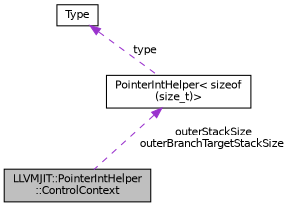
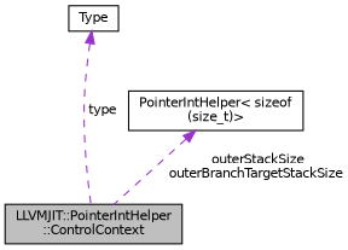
  digraph {
    node [color=black fillcolor=white fontname=Helvetica fontsize=10 shape=record style=filled]
    edge [color=darkorchid3 dir=back fontname=Helvetica fontsize=10 labelfontname=Helvetica labelfontsize=10 style=dashed]
    n1 [fillcolor=grey75 fontcolor=black height=0.2 label="LLVMJIT::PointerIntHelper\l::ControlContext" width=0.4]
    n2 [height=0.2 label=Type width=0.4]
    n3 [height=0.2 label="PointerIntHelper\< sizeof\l(size_t)\>" width=0.4]
-   n2 -> n3 [label=" type"]
+   n2 -> n1 [label=" type"]
    n3 -> n1 [label=" outerStackSize\nouterBranchTargetStackSize"]
  }
